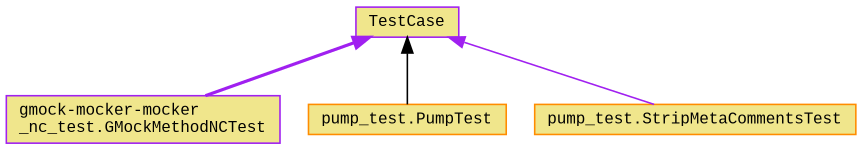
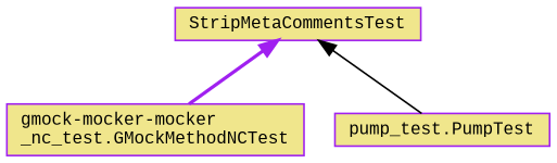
  digraph {
    fontname="Liberation Mono"
    rankdir=TB
    node [color=purple fillcolor=khaki fontname="Liberation Mono" fontsize=10 shape=record style=filled]
    edge [color=purple dir=back fontname="Liberation Mono" fontsize=10 labelfontname=Helvetica labelfontsize=10 style=solid]
-   n1 [height=0.2 label=TestCase width=0.4]
+   n1 [height=0.2 label=StripMetaCommentsTest width=0.4]
    n2 [height=0.2 label="gmock-mocker-mocker\l_nc_test.GMockMethodNCTest" width=0.4]
-   n3 [color=darkorange height=0.2 label="pump_test.PumpTest" width=0.4]
-   n4 [color=darkorange height=0.2 label="pump_test.StripMetaCommentsTest" width=0.4]
+   n3 [height=0.2 label="pump_test.PumpTest" width=0.4]
    n1 -> n2 [style=bold]
    n1 -> n3 [color=black]
-   n1 -> n4
  }
